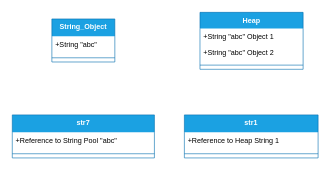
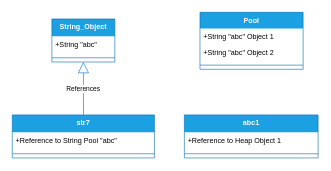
  <mxCell id="0" />
  <mxCell id="1" parent="0" />
  <mxCell id="2" value="String_Object" style="swimlane;fontStyle=1;align=center;verticalAlign=top;childLayout=stackLayout;horizontal=1;startSize=28.8;horizontalStack=0;resizeParent=1;resizeParentMax=0;resizeLast=0;collapsible=0;marginBottom=0;fillColor=#1ba1e2;strokeColor=#006EAF;swimlaneLine=0;shadow=0;fontColor=#ffffff;" vertex="1" parent="1"><mxGeometry x="86" y="31" width="105" height="71.8" as="geometry" /></mxCell>
  <mxCell id="3" value="+String &quot;abc&quot;" style="text;strokeColor=none;fillColor=none;align=left;verticalAlign=top;spacingLeft=4;spacingRight=4;overflow=hidden;rotatable=0;points=[[0,0.5],[1,0.5]];portConstraint=eastwest;" vertex="1" parent="2"><mxGeometry y="28.8" width="105" height="29" as="geometry" /></mxCell>
  <mxCell id="4" style="line;strokeWidth=1;fillColor=none;align=left;verticalAlign=middle;spacingTop=-1;spacingLeft=3;spacingRight=3;rotatable=0;labelPosition=right;points=[];portConstraint=eastwest;strokeColor=inherit;" vertex="1" parent="2"><mxGeometry y="57.8" width="105" height="14" as="geometry" /></mxCell>
- <mxCell id="5" value="Heap" style="swimlane;fontStyle=1;align=center;verticalAlign=top;childLayout=stackLayout;horizontal=1;startSize=27;horizontalStack=0;resizeParent=1;resizeParentMax=0;resizeLast=0;collapsible=0;marginBottom=0;fillColor=#1ba1e2;strokeColor=#006EAF;swimlaneLine=0;shadow=0;fontColor=#ffffff;" vertex="1" parent="1"><mxGeometry x="333" y="20" width="172" height="95" as="geometry" /></mxCell>
+ <mxCell id="5" value="Pool" style="swimlane;fontStyle=1;align=center;verticalAlign=top;childLayout=stackLayout;horizontal=1;startSize=27;horizontalStack=0;resizeParent=1;resizeParentMax=0;resizeLast=0;collapsible=0;marginBottom=0;fillColor=#1ba1e2;strokeColor=#006EAF;swimlaneLine=0;shadow=0;fontColor=#ffffff;" vertex="1" parent="1"><mxGeometry x="333" y="20" width="172" height="95" as="geometry" /></mxCell>
  <mxCell id="6" value="+String &quot;abc&quot; Object 1" style="text;strokeColor=none;fillColor=none;align=left;verticalAlign=top;spacingLeft=4;spacingRight=4;overflow=hidden;rotatable=0;points=[[0,0.5],[1,0.5]];portConstraint=eastwest;" vertex="1" parent="5"><mxGeometry y="27" width="172" height="27" as="geometry" /></mxCell>
  <mxCell id="7" value="+String &quot;abc&quot; Object 2" style="text;strokeColor=none;fillColor=none;align=left;verticalAlign=top;spacingLeft=4;spacingRight=4;overflow=hidden;rotatable=0;points=[[0,0.5],[1,0.5]];portConstraint=eastwest;" vertex="1" parent="5"><mxGeometry y="54" width="172" height="27" as="geometry" /></mxCell>
  <mxCell id="8" style="line;strokeWidth=1;fillColor=none;align=left;verticalAlign=middle;spacingTop=-1;spacingLeft=3;spacingRight=3;rotatable=0;labelPosition=right;points=[];portConstraint=eastwest;strokeColor=inherit;" vertex="1" parent="5"><mxGeometry y="81" width="172" height="14" as="geometry" /></mxCell>
- <mxCell id="9" value="str1" style="swimlane;fontStyle=1;align=center;verticalAlign=top;childLayout=stackLayout;horizontal=1;startSize=28.8;horizontalStack=0;resizeParent=1;resizeParentMax=0;resizeLast=0;collapsible=0;marginBottom=0;fillColor=#1ba1e2;strokeColor=#006EAF;swimlaneLine=0;shadow=0;fontColor=#ffffff;" vertex="1" parent="1"><mxGeometry x="307" y="191" width="223" height="71.8" as="geometry" /></mxCell>
- <mxCell id="10" value="+Reference to Heap String 1" style="text;strokeColor=none;fillColor=none;align=left;verticalAlign=top;spacingLeft=4;spacingRight=4;overflow=hidden;rotatable=0;points=[[0,0.5],[1,0.5]];portConstraint=eastwest;" vertex="1" parent="9"><mxGeometry y="28.8" width="223" height="29" as="geometry" /></mxCell>
+ <mxCell id="9" value="abc1" style="swimlane;fontStyle=1;align=center;verticalAlign=top;childLayout=stackLayout;horizontal=1;startSize=28.8;horizontalStack=0;resizeParent=1;resizeParentMax=0;resizeLast=0;collapsible=0;marginBottom=0;fillColor=#1ba1e2;strokeColor=#006EAF;swimlaneLine=0;shadow=0;fontColor=#ffffff;" vertex="1" parent="1"><mxGeometry x="307" y="191" width="223" height="71.8" as="geometry" /></mxCell>
+ <mxCell id="10" value="+Reference to Heap Object 1" style="text;strokeColor=none;fillColor=none;align=left;verticalAlign=top;spacingLeft=4;spacingRight=4;overflow=hidden;rotatable=0;points=[[0,0.5],[1,0.5]];portConstraint=eastwest;" vertex="1" parent="9"><mxGeometry y="28.8" width="223" height="29" as="geometry" /></mxCell>
  <mxCell id="11" style="line;strokeWidth=1;fillColor=none;align=left;verticalAlign=middle;spacingTop=-1;spacingLeft=3;spacingRight=3;rotatable=0;labelPosition=right;points=[];portConstraint=eastwest;strokeColor=inherit;" vertex="1" parent="9"><mxGeometry y="57.8" width="223" height="14" as="geometry" /></mxCell>
  <mxCell id="12" value="str7" style="swimlane;fontStyle=1;align=center;verticalAlign=top;childLayout=stackLayout;horizontal=1;startSize=28.8;horizontalStack=0;resizeParent=1;resizeParentMax=0;resizeLast=0;collapsible=0;marginBottom=0;fillColor=#1ba1e2;strokeColor=#006EAF;swimlaneLine=0;shadow=0;fontColor=#ffffff;" vertex="1" parent="1"><mxGeometry x="20" y="191" width="237" height="71.8" as="geometry" /></mxCell>
  <mxCell id="13" value="+Reference to String Pool &quot;abc&quot;" style="text;strokeColor=none;fillColor=none;align=left;verticalAlign=top;spacingLeft=4;spacingRight=4;overflow=hidden;rotatable=0;points=[[0,0.5],[1,0.5]];portConstraint=eastwest;" vertex="1" parent="12"><mxGeometry y="28.8" width="237" height="29" as="geometry" /></mxCell>
  <mxCell id="14" style="line;strokeWidth=1;fillColor=none;align=left;verticalAlign=middle;spacingTop=-1;spacingLeft=3;spacingRight=3;rotatable=0;labelPosition=right;points=[];portConstraint=eastwest;strokeColor=inherit;" vertex="1" parent="12"><mxGeometry y="57.8" width="237" height="14" as="geometry" /></mxCell>
+ <mxCell id="15" value="References" style="curved=1;startArrow=block;startSize=16;startFill=0;endArrow=none;exitX=0.501;exitY=1.003;entryX=0.501;entryY=0;rounded=0;fillColor=#1ba1e2;strokeColor=#006EAF;swimlaneLine=0;shadow=0;" edge="1" parent="1" source="2" target="12"><mxGeometry relative="1" as="geometry"><Array as="points" /></mxGeometry></mxCell>
